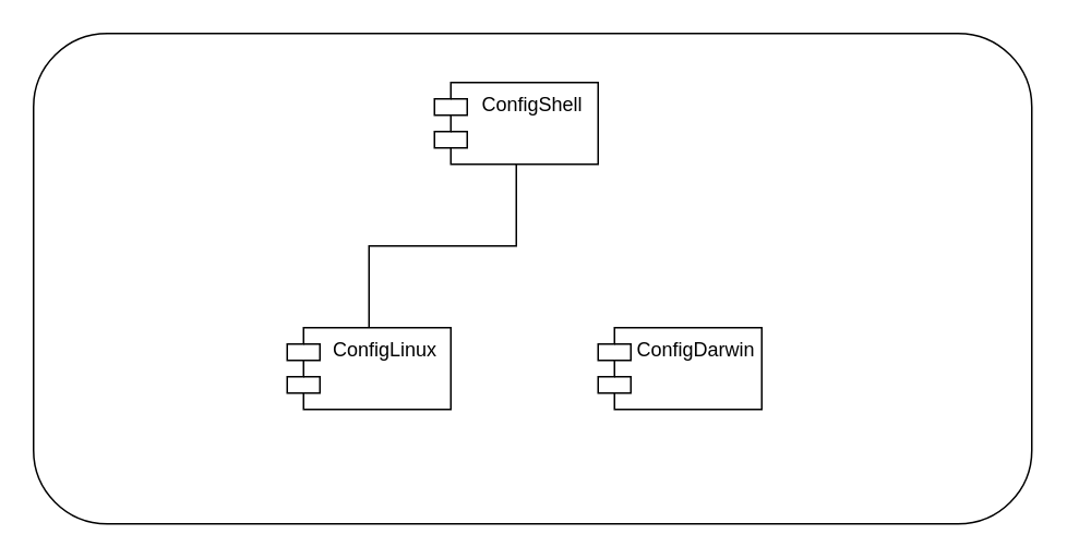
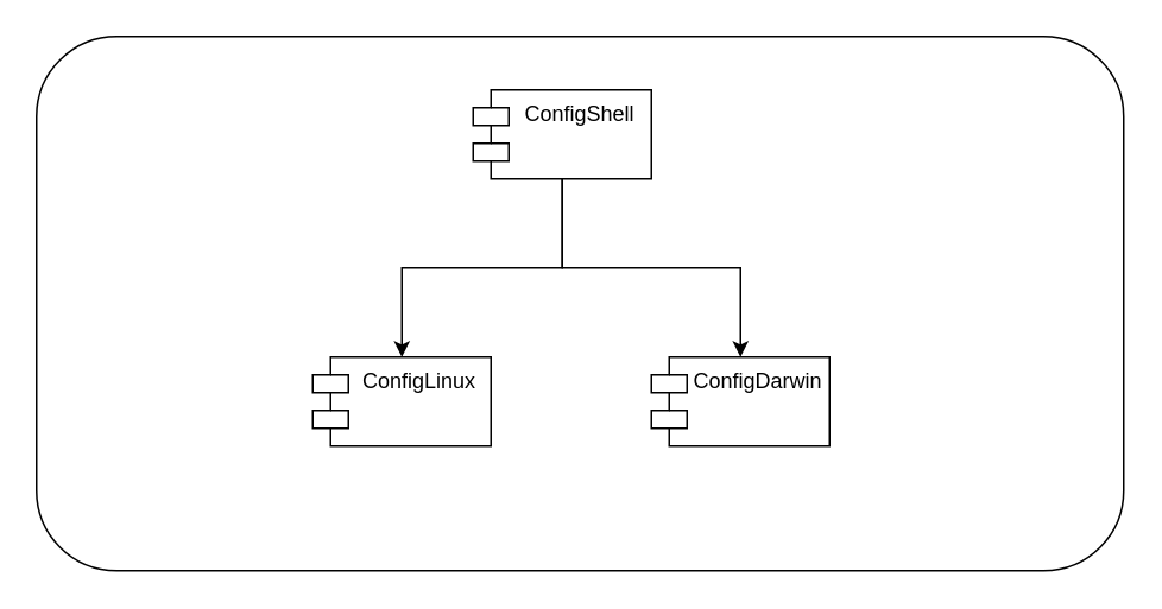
  <mxCell id="0" />
  <mxCell id="1" parent="0" />
  <mxCell id="2" value="" style="rounded=1;whiteSpace=wrap;html=1;" vertex="1" parent="1"><mxGeometry x="20" y="20" width="610" height="300" as="geometry" /></mxCell>
- <mxCell id="3" value="" style="edgeStyle=orthogonalEdgeStyle;rounded=0;orthogonalLoop=1;jettySize=auto;html=1;endArrow=none;" edge="1" parent="1" source="5" target="6"><mxGeometry relative="1" as="geometry" /></mxCell>
+ <mxCell id="3" value="" style="edgeStyle=orthogonalEdgeStyle;rounded=0;orthogonalLoop=1;jettySize=auto;html=1;" edge="1" parent="1" source="5" target="6"><mxGeometry relative="1" as="geometry" /></mxCell>
+ <mxCell id="4" value="" style="edgeStyle=orthogonalEdgeStyle;rounded=0;orthogonalLoop=1;jettySize=auto;html=1;" edge="1" parent="1" source="5" target="7"><mxGeometry relative="1" as="geometry" /></mxCell>
  <mxCell id="5" value="ConfigShell" style="shape=module;align=left;spacingLeft=20;align=center;verticalAlign=top;whiteSpace=wrap;html=1;" vertex="1" parent="1"><mxGeometry x="265" y="50" width="100" height="50" as="geometry" /></mxCell>
  <mxCell id="6" value="ConfigLinux" style="shape=module;align=left;spacingLeft=20;align=center;verticalAlign=top;whiteSpace=wrap;html=1;" vertex="1" parent="1"><mxGeometry x="175" y="200" width="100" height="50" as="geometry" /></mxCell>
  <mxCell id="7" value="ConfigDarwin" style="shape=module;align=left;spacingLeft=20;align=center;verticalAlign=top;whiteSpace=wrap;html=1;" vertex="1" parent="1"><mxGeometry x="365" y="200" width="100" height="50" as="geometry" /></mxCell>
